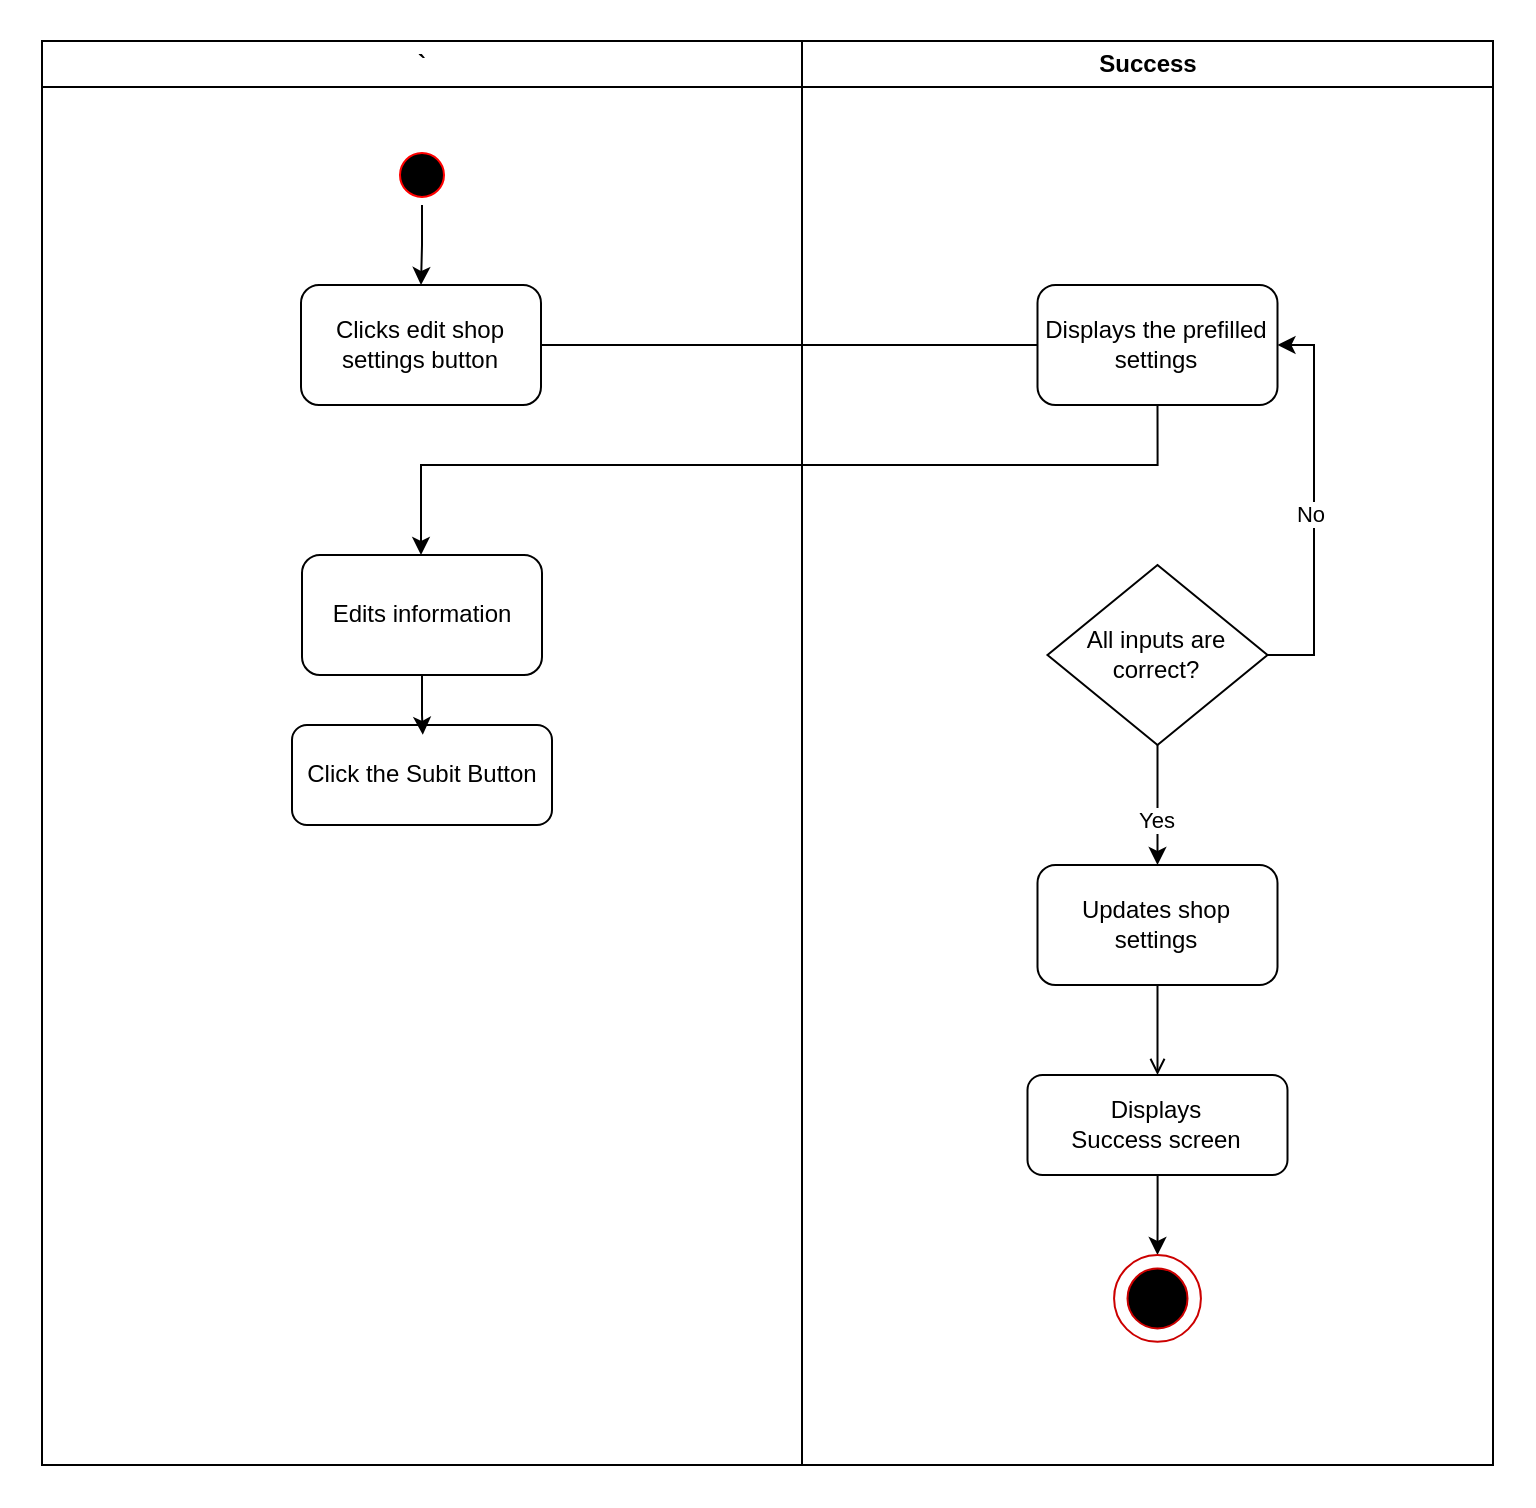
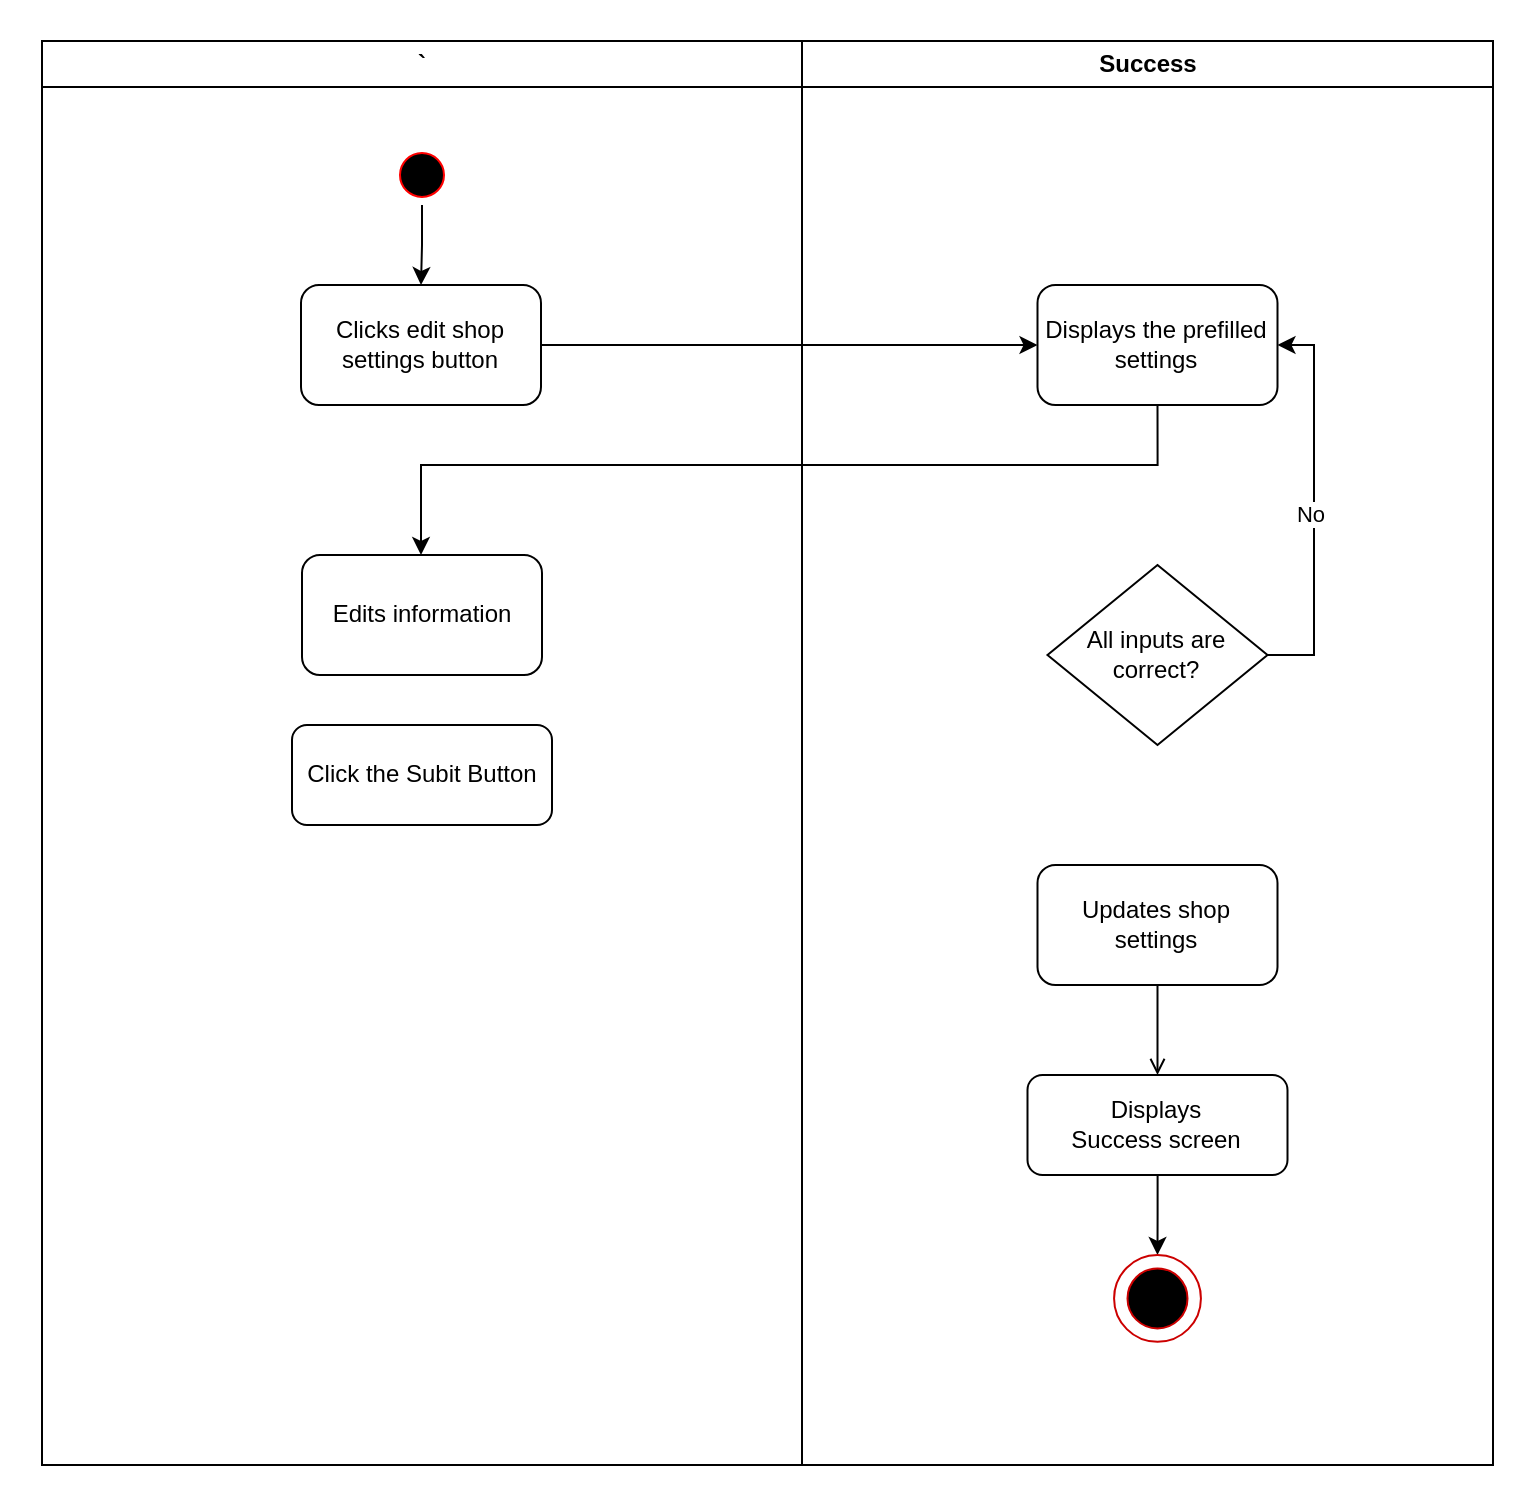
  <mxCell id="0" />
  <mxCell id="1" parent="0" />
  <mxCell id="2" value="`" style="swimlane;whiteSpace=wrap;movable=0;" parent="1" vertex="1"><mxGeometry x="20.5" y="20" width="380" height="712" as="geometry" /></mxCell>
  <mxCell id="3" value="" style="edgeStyle=orthogonalEdgeStyle;rounded=0;orthogonalLoop=1;jettySize=auto;html=1;" edge="1" parent="2" source="4" target="6"><mxGeometry relative="1" as="geometry" /></mxCell>
  <mxCell id="4" value="" style="ellipse;shape=startState;fillColor=#000000;strokeColor=#ff0000;" parent="2" vertex="1"><mxGeometry x="175" y="52" width="30" height="30" as="geometry" /></mxCell>
  <mxCell id="5" value="Click the Subit Button" style="rounded=1;whiteSpace=wrap;html=1;" parent="2" vertex="1"><mxGeometry x="125" y="342" width="130" height="50" as="geometry" /></mxCell>
  <mxCell id="6" value="Clicks edit shop settings button" style="rounded=1;whiteSpace=wrap;html=1;" parent="2" vertex="1"><mxGeometry x="129.5" y="122" width="120" height="60" as="geometry" /></mxCell>
- <mxCell id="7" value="" style="edgeStyle=orthogonalEdgeStyle;rounded=0;orthogonalLoop=1;jettySize=auto;html=1;entryX=0.503;entryY=0.098;entryDx=0;entryDy=0;entryPerimeter=0;" parent="2" source="8" target="5" edge="1"><mxGeometry relative="1" as="geometry" /></mxCell>
  <mxCell id="8" value="Edits information" style="rounded=1;whiteSpace=wrap;html=1;" parent="2" vertex="1"><mxGeometry x="130" y="257" width="120" height="60" as="geometry" /></mxCell>
  <mxCell id="9" value="Success" style="swimlane;whiteSpace=wrap;movable=0;" parent="1" vertex="1"><mxGeometry x="400.5" y="20" width="345.5" height="712" as="geometry" /></mxCell>
- <mxCell id="10" value="" style="edgeStyle=orthogonalEdgeStyle;rounded=0;orthogonalLoop=1;jettySize=auto;html=1;entryX=0.5;entryY=0;entryDx=0;entryDy=0;" parent="9" source="12" target="18" edge="1"><mxGeometry relative="1" as="geometry"><mxPoint x="177.75" y="357" as="targetPoint" /></mxGeometry></mxCell>
- <mxCell id="11" value="Yes" style="edgeLabel;html=1;align=center;verticalAlign=middle;resizable=0;points=[];" parent="10" vertex="1" connectable="0"><mxGeometry x="0.232" y="-1" relative="1" as="geometry"><mxPoint as="offset" /></mxGeometry></mxCell>
  <mxCell id="12" value="All inputs are correct?" style="rhombus;whiteSpace=wrap;html=1;fontSize=12;strokeColor=default;fillColor=default;" parent="9" vertex="1"><mxGeometry x="122.75" y="262" width="110" height="90" as="geometry" /></mxCell>
  <mxCell id="13" value="" style="edgeStyle=orthogonalEdgeStyle;rounded=0;orthogonalLoop=1;jettySize=auto;html=1;exitX=0.5;exitY=1;exitDx=0;exitDy=0;endArrow=open;" parent="9" source="18" target="14" edge="1"><mxGeometry relative="1" as="geometry"><mxPoint x="177.75" y="417" as="sourcePoint" /></mxGeometry></mxCell>
  <mxCell id="14" value="Displays&lt;br&gt;Success screen" style="rounded=1;whiteSpace=wrap;html=1;" parent="9" vertex="1"><mxGeometry x="112.75" y="517" width="130" height="50" as="geometry" /></mxCell>
  <mxCell id="15" value="Displays the prefilled settings" style="rounded=1;whiteSpace=wrap;html=1;" parent="9" vertex="1"><mxGeometry x="117.75" y="122" width="120" height="60" as="geometry" /></mxCell>
  <mxCell id="16" style="edgeStyle=orthogonalEdgeStyle;rounded=0;orthogonalLoop=1;jettySize=auto;html=1;exitX=1;exitY=0.5;exitDx=0;exitDy=0;entryX=1;entryY=0.5;entryDx=0;entryDy=0;" parent="9" source="12" target="15" edge="1"><mxGeometry relative="1" as="geometry"><Array as="points"><mxPoint x="256" y="307" /><mxPoint x="256" y="152" /></Array><mxPoint x="255.5" y="132" as="targetPoint" /></mxGeometry></mxCell>
  <mxCell id="17" value="No" style="edgeLabel;html=1;align=center;verticalAlign=middle;resizable=0;points=[];" parent="16" vertex="1" connectable="0"><mxGeometry x="-0.047" y="2" relative="1" as="geometry"><mxPoint as="offset" /></mxGeometry></mxCell>
  <mxCell id="18" value="Updates shop settings" style="rounded=1;whiteSpace=wrap;html=1;" parent="9" vertex="1"><mxGeometry x="117.75" y="412" width="120" height="60" as="geometry" /></mxCell>
  <mxCell id="19" style="edgeStyle=orthogonalEdgeStyle;rounded=0;orthogonalLoop=1;jettySize=auto;html=1;entryX=0.5;entryY=0;entryDx=0;entryDy=0;" parent="9" source="14" target="21" edge="1"><mxGeometry relative="1" as="geometry"><mxPoint x="-145.54" y="542.0" as="targetPoint" /></mxGeometry></mxCell>
  <mxCell id="20" value="" style="group" parent="9" vertex="1" connectable="0"><mxGeometry x="156.03" y="607" width="43.43" height="43.43" as="geometry" /></mxCell>
  <mxCell id="21" value="" style="ellipse;whiteSpace=wrap;html=1;aspect=fixed;fillColor=none;strokeColor=#CC0000;" parent="20" vertex="1"><mxGeometry width="43.43" height="43.43" as="geometry" /></mxCell>
  <mxCell id="22" value="" style="ellipse;whiteSpace=wrap;html=1;aspect=fixed;fillColor=#000000;strokeColor=#CC0000;" parent="20" vertex="1"><mxGeometry x="6.72" y="6.71" width="30" height="30" as="geometry" /></mxCell>
- <mxCell id="23" style="edgeStyle=orthogonalEdgeStyle;rounded=0;orthogonalLoop=1;jettySize=auto;html=1;exitX=1;exitY=0.5;exitDx=0;exitDy=0;entryX=0;entryY=0.5;entryDx=0;entryDy=0;endArrow=none;" parent="1" source="6" target="15" edge="1"><mxGeometry relative="1" as="geometry" /></mxCell>
+ <mxCell id="23" style="edgeStyle=orthogonalEdgeStyle;rounded=0;orthogonalLoop=1;jettySize=auto;html=1;exitX=1;exitY=0.5;exitDx=0;exitDy=0;entryX=0;entryY=0.5;entryDx=0;entryDy=0;" parent="1" source="6" target="15" edge="1"><mxGeometry relative="1" as="geometry" /></mxCell>
  <mxCell id="24" style="edgeStyle=orthogonalEdgeStyle;rounded=0;orthogonalLoop=1;jettySize=auto;html=1;exitX=0.5;exitY=1;exitDx=0;exitDy=0;" parent="1" source="15" target="8" edge="1"><mxGeometry relative="1" as="geometry"><Array as="points"><mxPoint x="578" y="232" /><mxPoint x="210" y="232" /></Array></mxGeometry></mxCell>
